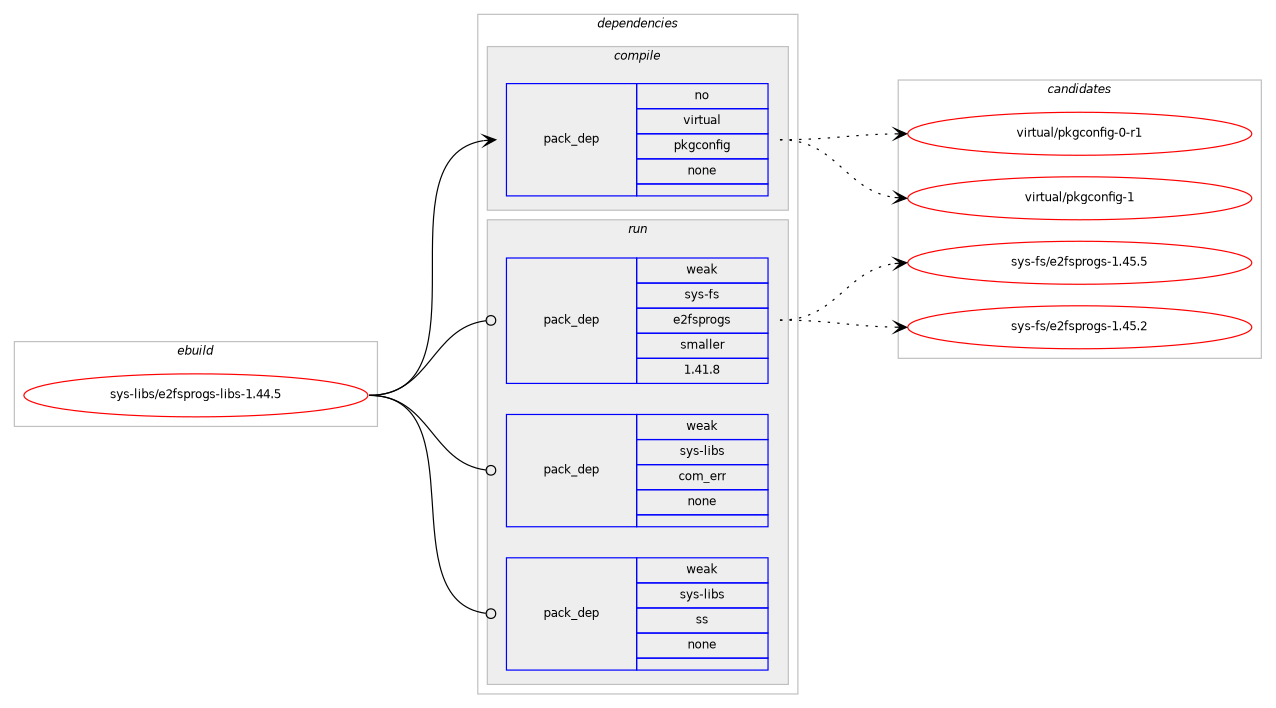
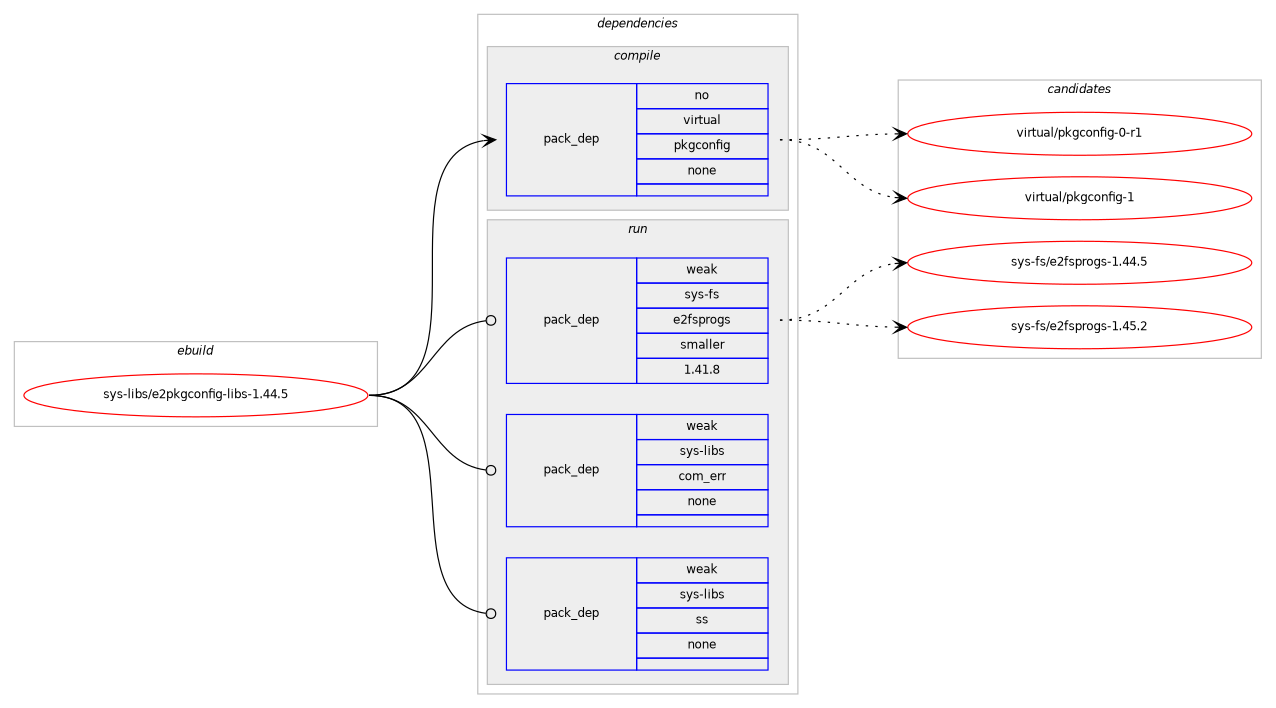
  digraph {
    compound=true
    concentrate=true
    fontname=Helvetica
    fontsize=10
    newrank=true
    rankdir=LR
    ranksep=1.5
    node [color=red fontname=Helvetica fontsize=10]
    edge [arrowhead=vee headport=w style=solid tailport=e weight=20]
-   n1 [label="sys-libs/e2fsprogs-libs-1.44.5" width=4]
+   n1 [label="sys-libs/e2pkgconfig-libs-1.44.5" width=4]
    n2 [color=blue label=<<TABLE BORDER="0" CELLBORDER="1" CELLSPACING="0" CELLPADDING="4" WIDTH="220"><TR><TD ROWSPAN="6" CELLPADDING="30">pack_dep</TD></TR><TR><TD WIDTH="110">no</TD></TR><TR><TD>virtual</TD></TR><TR><TD>pkgconfig</TD></TR><TR><TD>none</TD></TR><TR><TD></TD></TR></TABLE>> shape=none]
    n3 [color=blue label=<<TABLE BORDER="0" CELLBORDER="1" CELLSPACING="0" CELLPADDING="4" WIDTH="220"><TR><TD ROWSPAN="6" CELLPADDING="30">pack_dep</TD></TR><TR><TD WIDTH="110">weak</TD></TR><TR><TD>sys-fs</TD></TR><TR><TD>e2fsprogs</TD></TR><TR><TD>smaller</TD></TR><TR><TD>1.41.8</TD></TR></TABLE>> shape=none]
    n4 [color=blue label=<<TABLE BORDER="0" CELLBORDER="1" CELLSPACING="0" CELLPADDING="4" WIDTH="220"><TR><TD ROWSPAN="6" CELLPADDING="30">pack_dep</TD></TR><TR><TD WIDTH="110">weak</TD></TR><TR><TD>sys-libs</TD></TR><TR><TD>com_err</TD></TR><TR><TD>none</TD></TR><TR><TD></TD></TR></TABLE>> shape=none]
    n5 [color=blue label=<<TABLE BORDER="0" CELLBORDER="1" CELLSPACING="0" CELLPADDING="4" WIDTH="220"><TR><TD ROWSPAN="6" CELLPADDING="30">pack_dep</TD></TR><TR><TD WIDTH="110">weak</TD></TR><TR><TD>sys-libs</TD></TR><TR><TD>ss</TD></TR><TR><TD>none</TD></TR><TR><TD></TD></TR></TABLE>> shape=none]
    n6 [label="virtual/pkgconfig-0-r1" width=4]
    n7 [label="virtual/pkgconfig-1" width=4]
-   n8 [label="sys-fs/e2fsprogs-1.45.5" width=4]
+   n8 [label="sys-fs/e2fsprogs-1.44.5" width=4]
    n9 [label="sys-fs/e2fsprogs-1.45.2" width=4]
    subgraph cluster_1 {
      color=gray
      label=<<i>ebuild</i>>
      rank=same
      n1
    }
    subgraph cluster_2 {
      color=gray
      label=<<i>dependencies</i>>
      subgraph cluster_3 {
        color=gray
        fillcolor="#eeeeee"
        label=<<i>compile</i>>
        style=filled
        subgraph sub_4 {
          color=gray
          fillcolor="#eeeeee"
          label=<<i>compile</i>>
          style=filled
          n2
        }
      }
      subgraph cluster_5 {
        color=gray
        fillcolor="#eeeeee"
        label=<<i>compile and run</i>>
        style=filled
      }
      subgraph cluster_6 {
        color=gray
        fillcolor="#eeeeee"
        label=<<i>run</i>>
        style=filled
        subgraph sub_7 {
          color=gray
          fillcolor="#eeeeee"
          label=<<i>run</i>>
          style=filled
          n3
        }
        subgraph sub_8 {
          color=gray
          fillcolor="#eeeeee"
          label=<<i>run</i>>
          style=filled
          n4
        }
        subgraph sub_9 {
          color=gray
          fillcolor="#eeeeee"
          label=<<i>run</i>>
          style=filled
          n5
        }
      }
    }
    subgraph cluster_10 {
      color=gray
      label=<<i>candidates</i>>
      rank=same
      subgraph sub_11 {
        color=black
        label=<<i>candidates</i>>
        nodesep=1
        rank=same
        n6
        n7
      }
      subgraph sub_12 {
        color=black
        label=<<i>candidates</i>>
        nodesep=1
        rank=same
        n8
        n9
      }
      subgraph sub_13 {
        color=black
        label=<<i>candidates</i>>
        nodesep=1
        rank=same
      }
      subgraph sub_14 {
        color=black
        label=<<i>candidates</i>>
        nodesep=1
        rank=same
      }
    }
    n1 -> n2
    n1 -> n3 [arrowhead=odot]
    n1 -> n4 [arrowhead=odot]
    n1 -> n5 [arrowhead=odot]
    n2 -> n6 [style=dotted weight=100]
    n2 -> n7 [style=dotted weight=100]
    n3 -> n8 [style=dotted weight=100]
    n3 -> n9 [style=dotted weight=100]
  }
